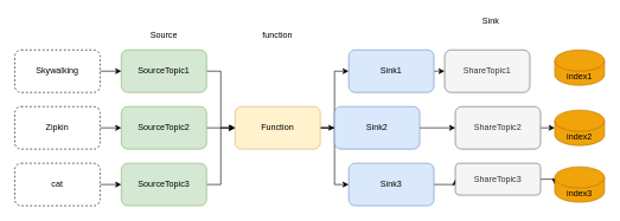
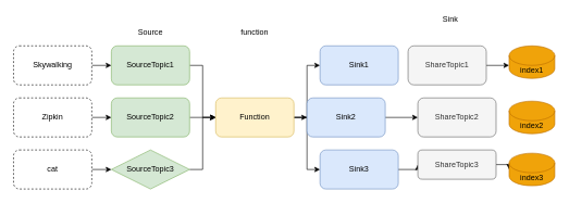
  <mxCell id="0" />
  <mxCell id="1" parent="0" />
  <mxCell id="2" style="edgeStyle=orthogonalEdgeStyle;rounded=0;orthogonalLoop=1;jettySize=auto;html=1;exitX=1;exitY=0.5;exitDx=0;exitDy=0;entryX=0;entryY=0.5;entryDx=0;entryDy=0;" edge="1" parent="1" source="3" target="9"><mxGeometry relative="1" as="geometry" /></mxCell>
  <mxCell id="3" value="Skywalking" style="rounded=1;whiteSpace=wrap;html=1;dashed=1;" vertex="1" parent="1"><mxGeometry x="20" y="70" width="120" height="60" as="geometry" /></mxCell>
  <mxCell id="4" style="edgeStyle=orthogonalEdgeStyle;rounded=0;orthogonalLoop=1;jettySize=auto;html=1;exitX=1;exitY=0.5;exitDx=0;exitDy=0;entryX=0;entryY=0.5;entryDx=0;entryDy=0;" edge="1" parent="1" source="5" target="11"><mxGeometry relative="1" as="geometry" /></mxCell>
  <mxCell id="5" value="Zipkin" style="rounded=1;whiteSpace=wrap;html=1;dashed=1;" vertex="1" parent="1"><mxGeometry x="20" y="150" width="120" height="60" as="geometry" /></mxCell>
  <mxCell id="6" style="edgeStyle=orthogonalEdgeStyle;rounded=0;orthogonalLoop=1;jettySize=auto;html=1;exitX=1;exitY=0.5;exitDx=0;exitDy=0;entryX=0;entryY=0.5;entryDx=0;entryDy=0;" edge="1" parent="1" source="7" target="13"><mxGeometry relative="1" as="geometry" /></mxCell>
  <mxCell id="7" value="cat" style="rounded=1;whiteSpace=wrap;html=1;dashed=1;" vertex="1" parent="1"><mxGeometry x="20" y="230" width="120" height="60" as="geometry" /></mxCell>
  <mxCell id="8" style="edgeStyle=orthogonalEdgeStyle;rounded=0;orthogonalLoop=1;jettySize=auto;html=1;exitX=1;exitY=0.5;exitDx=0;exitDy=0;entryX=0;entryY=0.5;entryDx=0;entryDy=0;" edge="1" parent="1" source="9" target="18"><mxGeometry relative="1" as="geometry" /></mxCell>
  <mxCell id="9" value="SourceTopic1" style="rounded=1;whiteSpace=wrap;html=1;fillColor=#d5e8d4;strokeColor=#82b366;" vertex="1" parent="1"><mxGeometry x="170" y="70" width="120" height="60" as="geometry" /></mxCell>
  <mxCell id="10" style="edgeStyle=orthogonalEdgeStyle;rounded=0;orthogonalLoop=1;jettySize=auto;html=1;exitX=1;exitY=0.5;exitDx=0;exitDy=0;" edge="1" parent="1" source="11"><mxGeometry relative="1" as="geometry"><mxPoint x="330" y="180" as="targetPoint" /></mxGeometry></mxCell>
  <mxCell id="11" value="SourceTopic2" style="rounded=1;whiteSpace=wrap;html=1;fillColor=#d5e8d4;strokeColor=#82b366;" vertex="1" parent="1"><mxGeometry x="170" y="150" width="120" height="60" as="geometry" /></mxCell>
  <mxCell id="12" style="edgeStyle=orthogonalEdgeStyle;rounded=0;orthogonalLoop=1;jettySize=auto;html=1;exitX=1;exitY=0.5;exitDx=0;exitDy=0;entryX=0;entryY=0.5;entryDx=0;entryDy=0;" edge="1" parent="1" source="13" target="18"><mxGeometry relative="1" as="geometry" /></mxCell>
- <mxCell id="13" value="SourceTopic3" style="rounded=1;whiteSpace=wrap;html=1;fillColor=#d5e8d4;strokeColor=#82b366;" vertex="1" parent="1"><mxGeometry x="170" y="230" width="120" height="60" as="geometry" /></mxCell>
+ <mxCell id="13" value="SourceTopic3" style="rhombus;whiteSpace=wrap;html=1;fillColor=#d5e8d4;strokeColor=#82b366;" vertex="1" parent="1"><mxGeometry x="170" y="230" width="120" height="60" as="geometry" /></mxCell>
  <mxCell id="14" value="Source" style="text;html=1;align=center;verticalAlign=middle;whiteSpace=wrap;rounded=0;" vertex="1" parent="1"><mxGeometry x="210" y="40" width="40" height="20" as="geometry" /></mxCell>
  <mxCell id="15" style="edgeStyle=orthogonalEdgeStyle;rounded=0;orthogonalLoop=1;jettySize=auto;html=1;exitX=1;exitY=0.5;exitDx=0;exitDy=0;entryX=0;entryY=0.5;entryDx=0;entryDy=0;" edge="1" parent="1" source="18" target="20"><mxGeometry relative="1" as="geometry" /></mxCell>
  <mxCell id="16" style="edgeStyle=orthogonalEdgeStyle;rounded=0;orthogonalLoop=1;jettySize=auto;html=1;exitX=1;exitY=0.5;exitDx=0;exitDy=0;entryX=0;entryY=0.5;entryDx=0;entryDy=0;" edge="1" parent="1" source="18" target="22"><mxGeometry relative="1" as="geometry" /></mxCell>
  <mxCell id="17" style="edgeStyle=orthogonalEdgeStyle;rounded=0;orthogonalLoop=1;jettySize=auto;html=1;exitX=1;exitY=0.5;exitDx=0;exitDy=0;entryX=0;entryY=0.5;entryDx=0;entryDy=0;" edge="1" parent="1" source="18" target="24"><mxGeometry relative="1" as="geometry" /></mxCell>
  <mxCell id="18" value="Function" style="rounded=1;whiteSpace=wrap;html=1;fillColor=#fff2cc;strokeColor=#d6b656;" vertex="1" parent="1"><mxGeometry x="330" y="150" width="120" height="60" as="geometry" /></mxCell>
- <mxCell id="19" style="edgeStyle=orthogonalEdgeStyle;rounded=0;orthogonalLoop=1;jettySize=auto;html=1;exitX=1;exitY=0.5;exitDx=0;exitDy=0;entryX=0;entryY=0.5;entryDx=0;entryDy=0;" edge="1" parent="1" source="20" target="26"><mxGeometry relative="1" as="geometry" /></mxCell>
  <mxCell id="20" value="Sink1" style="rounded=1;whiteSpace=wrap;html=1;fillColor=#dae8fc;strokeColor=#6c8ebf;" vertex="1" parent="1"><mxGeometry x="490" y="70" width="120" height="60" as="geometry" /></mxCell>
  <mxCell id="21" style="edgeStyle=orthogonalEdgeStyle;rounded=0;orthogonalLoop=1;jettySize=auto;html=1;exitX=1;exitY=0.5;exitDx=0;exitDy=0;entryX=0;entryY=0.5;entryDx=0;entryDy=0;" edge="1" parent="1" source="22" target="28"><mxGeometry relative="1" as="geometry" /></mxCell>
  <mxCell id="22" value="Sink2" style="rounded=1;whiteSpace=wrap;html=1;fillColor=#dae8fc;strokeColor=#6c8ebf;" vertex="1" parent="1"><mxGeometry x="470" y="150" width="120" height="60" as="geometry" /></mxCell>
  <mxCell id="23" style="edgeStyle=orthogonalEdgeStyle;rounded=0;orthogonalLoop=1;jettySize=auto;html=1;exitX=1;exitY=0.5;exitDx=0;exitDy=0;entryX=0;entryY=0.5;entryDx=0;entryDy=0;" edge="1" parent="1" source="24" target="30"><mxGeometry relative="1" as="geometry" /></mxCell>
  <mxCell id="24" value="Sink3" style="rounded=1;whiteSpace=wrap;html=1;fillColor=#dae8fc;strokeColor=#6c8ebf;" vertex="1" parent="1"><mxGeometry x="490" y="230" width="120" height="60" as="geometry" /></mxCell>
+ <mxCell id="25" style="edgeStyle=orthogonalEdgeStyle;rounded=0;orthogonalLoop=1;jettySize=auto;html=1;exitX=1;exitY=0.5;exitDx=0;exitDy=0;entryX=0;entryY=0;entryDx=0;entryDy=30;entryPerimeter=0;" edge="1" parent="1" source="26" target="31"><mxGeometry relative="1" as="geometry" /></mxCell>
  <mxCell id="26" value="ShareTopic1" style="rounded=1;whiteSpace=wrap;html=1;fillColor=#f5f5f5;strokeColor=#666666;fontColor=#333333;" vertex="1" parent="1"><mxGeometry x="625" y="70" width="120" height="60" as="geometry" /></mxCell>
- <mxCell id="27" style="edgeStyle=orthogonalEdgeStyle;rounded=0;orthogonalLoop=1;jettySize=auto;html=1;exitX=1;exitY=0.5;exitDx=0;exitDy=0;entryX=0;entryY=0.5;entryDx=0;entryDy=0;entryPerimeter=0;" edge="1" parent="1" source="28" target="32"><mxGeometry relative="1" as="geometry" /></mxCell>
  <mxCell id="28" value="ShareTopic2" style="rounded=1;whiteSpace=wrap;html=1;fillColor=#f5f5f5;strokeColor=#666666;fontColor=#333333;" vertex="1" parent="1"><mxGeometry x="640" y="150" width="120" height="60" as="geometry" /></mxCell>
  <mxCell id="29" style="edgeStyle=orthogonalEdgeStyle;rounded=0;orthogonalLoop=1;jettySize=auto;html=1;exitX=1;exitY=0.5;exitDx=0;exitDy=0;entryX=0;entryY=0.5;entryDx=0;entryDy=0;entryPerimeter=0;" edge="1" parent="1" source="30" target="33"><mxGeometry relative="1" as="geometry" /></mxCell>
  <mxCell id="30" value="ShareTopic3" style="rounded=1;whiteSpace=wrap;html=1;fillColor=#f5f5f5;strokeColor=#666666;fontColor=#333333;" vertex="1" parent="1"><mxGeometry x="640" y="230" width="120" height="45" as="geometry" /></mxCell>
  <mxCell id="31" value="index1" style="shape=cylinder3;whiteSpace=wrap;html=1;boundedLbl=1;backgroundOutline=1;size=15;fillColor=#f0a30a;strokeColor=#BD7000;fontColor=#000000;" vertex="1" parent="1"><mxGeometry x="780" y="70" width="70" height="50" as="geometry" /></mxCell>
  <mxCell id="32" value="index2" style="shape=cylinder3;whiteSpace=wrap;html=1;boundedLbl=1;backgroundOutline=1;size=15;fillColor=#f0a30a;strokeColor=#BD7000;fontColor=#000000;" vertex="1" parent="1"><mxGeometry x="780" y="155" width="70" height="50" as="geometry" /></mxCell>
  <mxCell id="33" value="index3" style="shape=cylinder3;whiteSpace=wrap;html=1;boundedLbl=1;backgroundOutline=1;size=15;fillColor=#f0a30a;strokeColor=#BD7000;fontColor=#000000;" vertex="1" parent="1"><mxGeometry x="780" y="235" width="70" height="50" as="geometry" /></mxCell>
  <mxCell id="34" value="function" style="text;html=1;align=center;verticalAlign=middle;whiteSpace=wrap;rounded=0;" vertex="1" parent="1"><mxGeometry x="370" y="40" width="40" height="20" as="geometry" /></mxCell>
  <mxCell id="35" value="Sink" style="text;html=1;align=center;verticalAlign=middle;whiteSpace=wrap;rounded=0;" vertex="1" parent="1"><mxGeometry x="670" y="20" width="40" height="20" as="geometry" /></mxCell>
